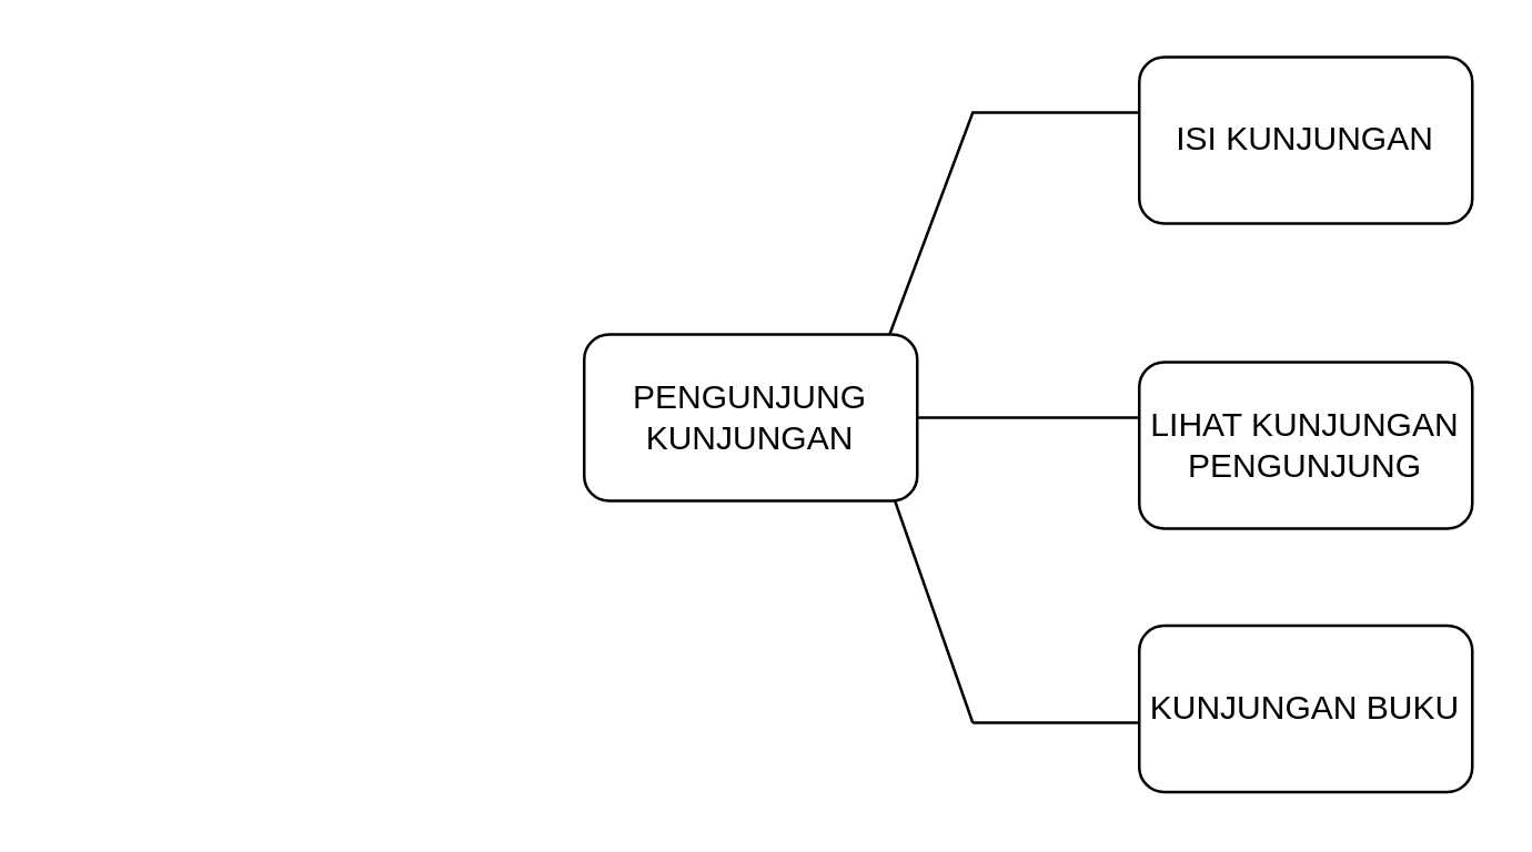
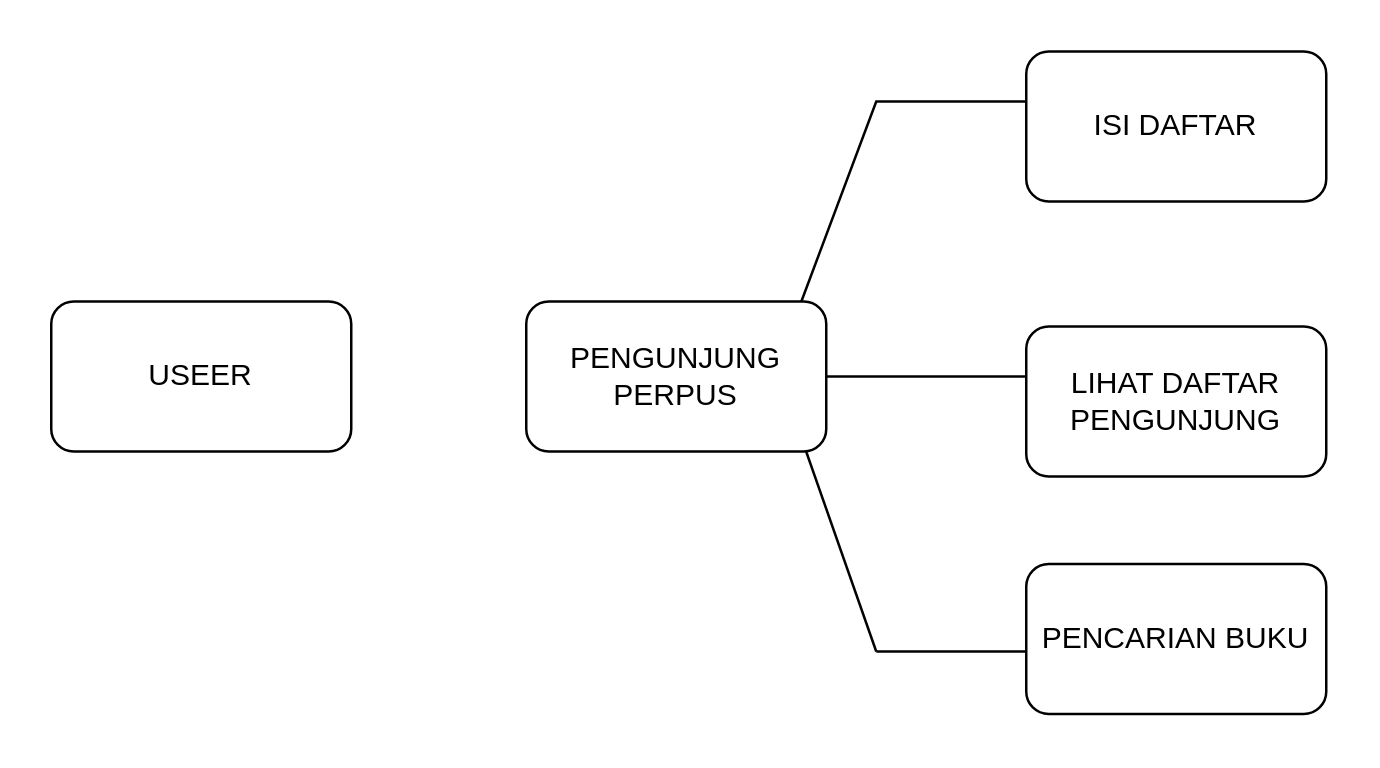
  <mxCell id="0" />
  <mxCell id="1" parent="0" />
+ <mxCell id="2" value="USEER" style="rounded=1;whiteSpace=wrap;html=1;" vertex="1" parent="1"><mxGeometry x="20" y="120" width="120" height="60" as="geometry" /></mxCell>
  <mxCell id="3" value="" style="endArrow=classic;html=1;rounded=0;exitX=1;exitY=0.5;exitDx=0;exitDy=0;" edge="1" parent="1" source="11"><mxGeometry width="50" height="50" relative="1" as="geometry"><mxPoint x="280" y="180" as="sourcePoint" /><mxPoint x="290" y="150" as="targetPoint" /></mxGeometry></mxCell>
  <mxCell id="4" value="" style="endArrow=none;html=1;rounded=0;exitX=0.917;exitY=0;exitDx=0;exitDy=0;exitPerimeter=0;" edge="1" parent="1" source="11"><mxGeometry width="50" height="50" relative="1" as="geometry"><mxPoint x="280" y="180" as="sourcePoint" /><mxPoint x="430" y="40" as="targetPoint" /><Array as="points"><mxPoint x="350" y="40" /></Array></mxGeometry></mxCell>
  <mxCell id="5" value="" style="endArrow=none;html=1;rounded=0;entryX=0.933;entryY=1;entryDx=0;entryDy=0;entryPerimeter=0;" edge="1" parent="1" target="11"><mxGeometry width="50" height="50" relative="1" as="geometry"><mxPoint x="350" y="260" as="sourcePoint" /><mxPoint x="330" y="230" as="targetPoint" /></mxGeometry></mxCell>
  <mxCell id="6" value="" style="endArrow=none;html=1;rounded=0;" edge="1" parent="1"><mxGeometry width="50" height="50" relative="1" as="geometry"><mxPoint x="440" y="260" as="sourcePoint" /><mxPoint x="350" y="260" as="targetPoint" /></mxGeometry></mxCell>
  <mxCell id="7" value="" style="endArrow=none;html=1;rounded=0;entryX=1;entryY=0.5;entryDx=0;entryDy=0;" edge="1" parent="1" target="11"><mxGeometry width="50" height="50" relative="1" as="geometry"><mxPoint x="450" y="150" as="sourcePoint" /><mxPoint x="330" y="230" as="targetPoint" /></mxGeometry></mxCell>
- <mxCell id="8" value="LIHAT KUNJUNGAN PENGUNJUNG" style="rounded=1;whiteSpace=wrap;html=1;" vertex="1" parent="1"><mxGeometry x="410" y="130" width="120" height="60" as="geometry" /></mxCell>
- <mxCell id="9" value="ISI KUNJUNGAN" style="rounded=1;whiteSpace=wrap;html=1;" vertex="1" parent="1"><mxGeometry x="410" y="20" width="120" height="60" as="geometry" /></mxCell>
- <mxCell id="10" value="KUNJUNGAN BUKU" style="rounded=1;whiteSpace=wrap;html=1;" vertex="1" parent="1"><mxGeometry x="410" y="225" width="120" height="60" as="geometry" /></mxCell>
- <mxCell id="11" value="PENGUNJUNG KUNJUNGAN" style="rounded=1;whiteSpace=wrap;html=1;" vertex="1" parent="1"><mxGeometry x="210" y="120" width="120" height="60" as="geometry" /></mxCell>
+ <mxCell id="8" value="LIHAT DAFTAR PENGUNJUNG" style="rounded=1;whiteSpace=wrap;html=1;" vertex="1" parent="1"><mxGeometry x="410" y="130" width="120" height="60" as="geometry" /></mxCell>
+ <mxCell id="9" value="ISI DAFTAR" style="rounded=1;whiteSpace=wrap;html=1;" vertex="1" parent="1"><mxGeometry x="410" y="20" width="120" height="60" as="geometry" /></mxCell>
+ <mxCell id="10" value="PENCARIAN BUKU" style="rounded=1;whiteSpace=wrap;html=1;" vertex="1" parent="1"><mxGeometry x="410" y="225" width="120" height="60" as="geometry" /></mxCell>
+ <mxCell id="11" value="PENGUNJUNG PERPUS" style="rounded=1;whiteSpace=wrap;html=1;" vertex="1" parent="1"><mxGeometry x="210" y="120" width="120" height="60" as="geometry" /></mxCell>
